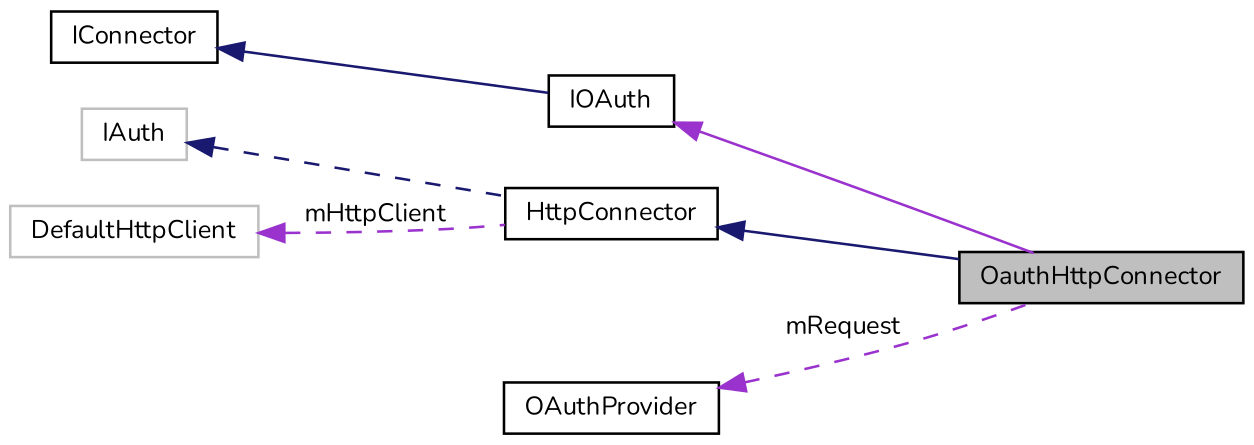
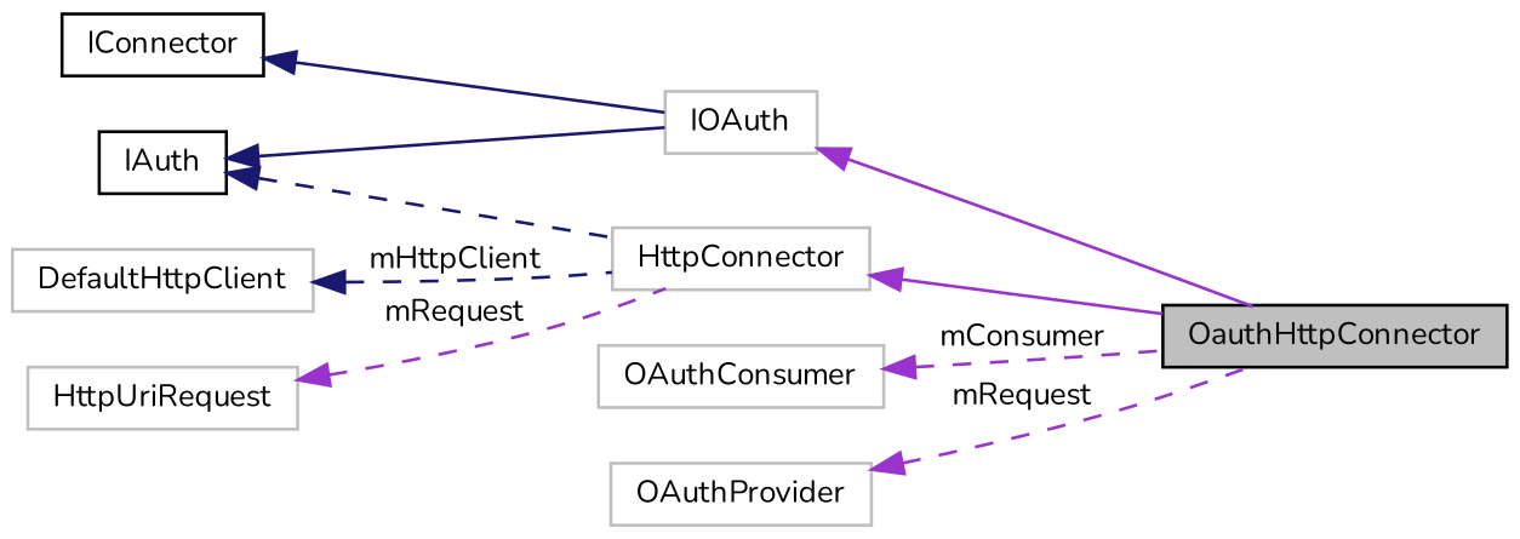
  digraph {
    fontname=Nunito
    rankdir=LR
    node [color=black fontname=Nunito fontsize=10 shape=record]
    edge [color=darkorchid3 dir=back fontname=Nunito fontsize=10 labelfontname="FreeSans.ttf" labelfontsize=10 style=dashed]
    n1 [fillcolor=grey75 fontcolor=black height=0.2 label=OauthHttpConnector style=filled width=0.4]
-   n2 [height=0.2 label=HttpConnector width=0.4]
+   n2 [color=grey75 height=0.2 label=HttpConnector width=0.4]
    n3 [height=0.2 label=IConnector width=0.4]
-   n4 [height=0.2 label=IOAuth width=0.4]
-   n5 [color=grey75 height=0.2 label=IAuth width=0.4]
+   n4 [color=grey75 height=0.2 label=IOAuth width=0.4]
+   n5 [height=0.2 label=IAuth width=0.4]
    n6 [color=grey75 height=0.2 label=DefaultHttpClient width=0.4]
-   n9 [height=0.2 label=OAuthProvider width=0.4]
-   n2 -> n1 [color=midnightblue style=solid]
+   n7 [color=grey75 height=0.2 label=HttpUriRequest width=0.4]
+   n8 [color=grey75 height=0.2 label=OAuthConsumer width=0.4]
+   n9 [color=grey75 height=0.2 label=OAuthProvider width=0.4]
+   n2 -> n1 [style=solid]
    n3 -> n4 [color=midnightblue style=solid]
    n4 -> n1 [style=solid]
    n5 -> n2 [color=midnightblue]
-   n6 -> n2 [label=mHttpClient]
+   n5 -> n4 [color=midnightblue style=solid]
+   n6 -> n2 [color=midnightblue label=mHttpClient]
+   n7 -> n2 [label=mRequest]
+   n8 -> n1 [label=mConsumer]
    n9 -> n1 [label=mRequest]
  }
